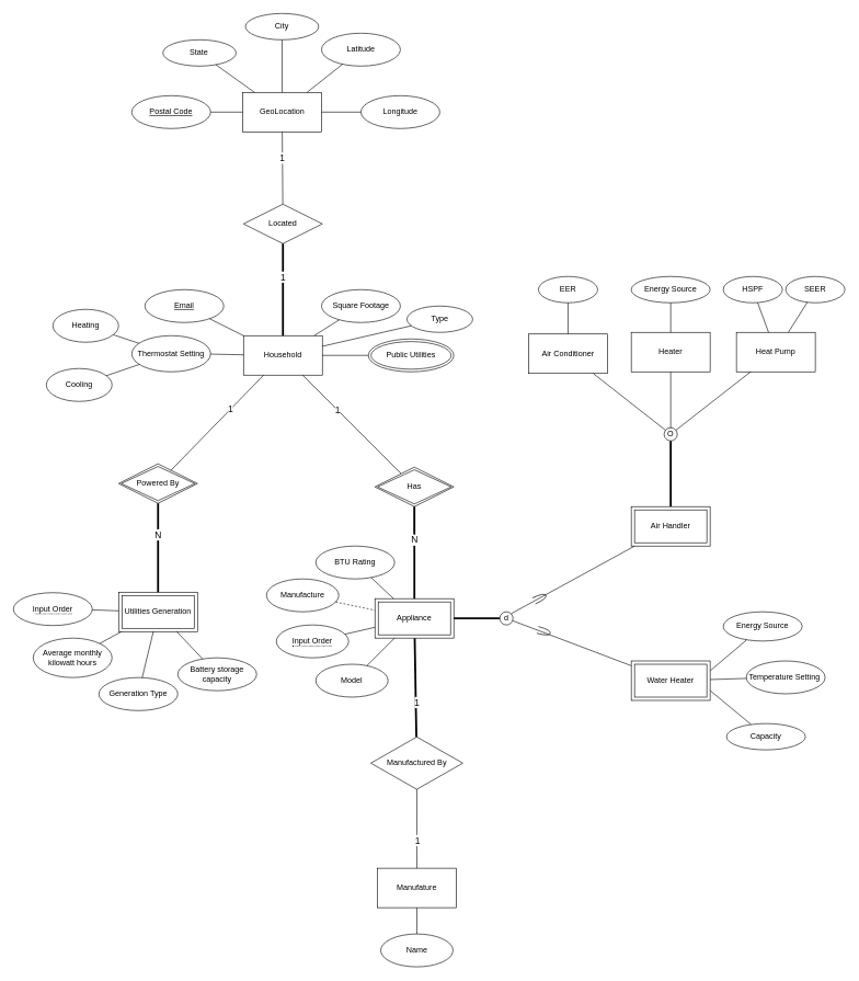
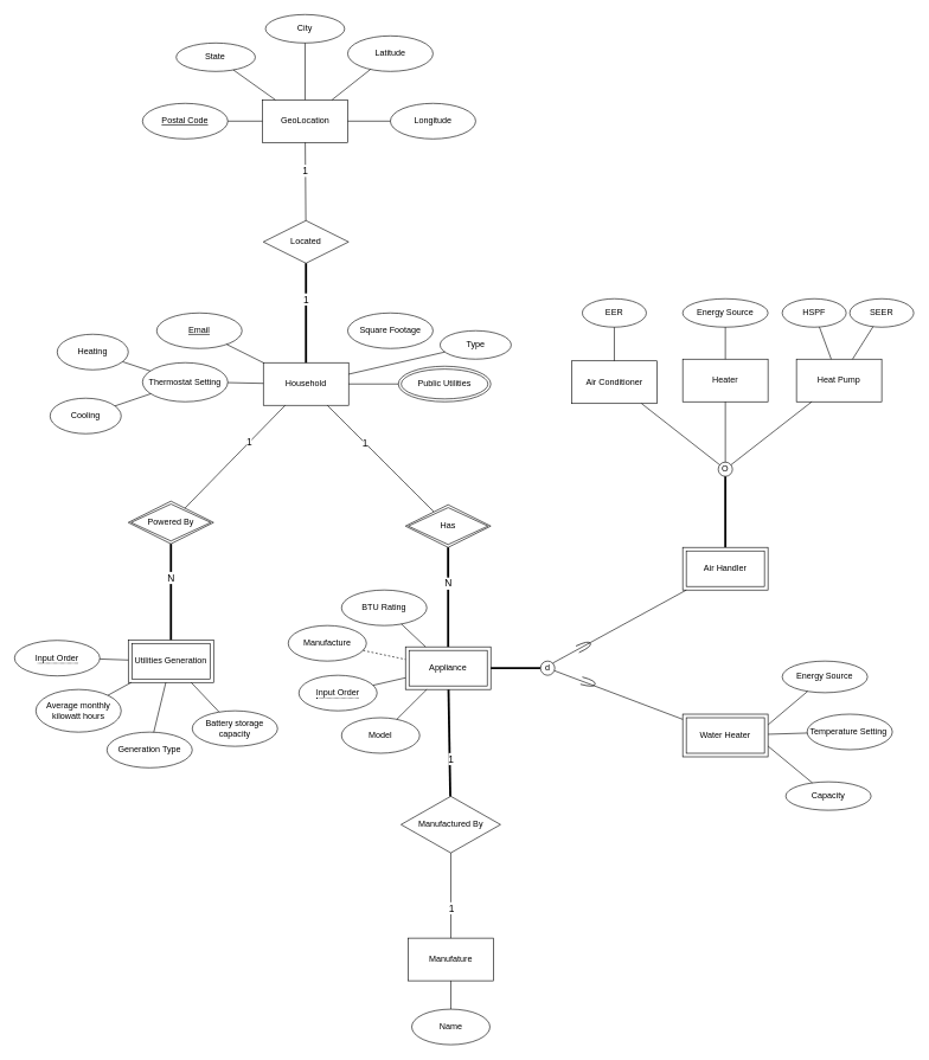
  <mxCell id="0" />
  <mxCell id="1" parent="0" />
  <mxCell id="2" value="Household" style="rounded=0;whiteSpace=wrap;html=1;" parent="1" vertex="1"><mxGeometry x="370" y="510" width="120" height="60" as="geometry" /></mxCell>
  <mxCell id="3" value="&lt;u&gt;Email&lt;/u&gt;" style="ellipse;whiteSpace=wrap;html=1;" parent="1" vertex="1"><mxGeometry x="220" y="440" width="120" height="50" as="geometry" /></mxCell>
  <mxCell id="4" value="Square Footage" style="ellipse;whiteSpace=wrap;html=1;" parent="1" vertex="1"><mxGeometry x="488.71" y="440" width="120" height="50" as="geometry" /></mxCell>
  <mxCell id="5" value="Type" style="ellipse;whiteSpace=wrap;html=1;" parent="1" vertex="1"><mxGeometry x="618.71" y="465" width="100" height="40" as="geometry" /></mxCell>
  <mxCell id="6" value="Public Utilities" style="ellipse;shape=doubleEllipse;whiteSpace=wrap;html=1;" parent="1" vertex="1"><mxGeometry x="560" y="515" width="130" height="50" as="geometry" /></mxCell>
  <mxCell id="7" value="Thermostat Setting" style="ellipse;whiteSpace=wrap;html=1;" parent="1" vertex="1"><mxGeometry x="200" y="510" width="120" height="55" as="geometry" /></mxCell>
  <mxCell id="8" value="Heating" style="ellipse;whiteSpace=wrap;html=1;" parent="1" vertex="1"><mxGeometry x="80" y="470" width="100" height="50" as="geometry" /></mxCell>
  <mxCell id="9" value="Cooling" style="ellipse;whiteSpace=wrap;html=1;" parent="1" vertex="1"><mxGeometry x="70" y="560" width="100" height="50" as="geometry" /></mxCell>
  <mxCell id="10" value="" style="endArrow=none;html=1;rounded=0;" parent="1" source="8" target="7" edge="1"><mxGeometry width="50" height="50" relative="1" as="geometry"><mxPoint x="570" y="680" as="sourcePoint" /><mxPoint x="620" y="630" as="targetPoint" /></mxGeometry></mxCell>
  <mxCell id="11" value="" style="endArrow=none;html=1;rounded=0;" parent="1" source="9" target="7" edge="1"><mxGeometry width="50" height="50" relative="1" as="geometry"><mxPoint x="97" y="495" as="sourcePoint" /><mxPoint x="153" y="525" as="targetPoint" /></mxGeometry></mxCell>
  <mxCell id="12" value="" style="endArrow=none;html=1;rounded=0;" parent="1" source="7" target="2" edge="1"><mxGeometry width="50" height="50" relative="1" as="geometry"><mxPoint x="107" y="505" as="sourcePoint" /><mxPoint x="163" y="535" as="targetPoint" /></mxGeometry></mxCell>
  <mxCell id="13" value="" style="endArrow=none;html=1;rounded=0;" parent="1" source="3" target="2" edge="1"><mxGeometry width="50" height="50" relative="1" as="geometry"><mxPoint x="127" y="525" as="sourcePoint" /><mxPoint x="183" y="555" as="targetPoint" /></mxGeometry></mxCell>
- <mxCell id="14" value="" style="endArrow=none;html=1;rounded=0;" parent="1" source="4" target="2" edge="1"><mxGeometry width="50" height="50" relative="1" as="geometry"><mxPoint x="137" y="535" as="sourcePoint" /><mxPoint x="193" y="565" as="targetPoint" /></mxGeometry></mxCell>
  <mxCell id="15" value="" style="endArrow=none;html=1;rounded=0;" parent="1" source="5" target="2" edge="1"><mxGeometry width="50" height="50" relative="1" as="geometry"><mxPoint x="147" y="545" as="sourcePoint" /><mxPoint x="203" y="575" as="targetPoint" /></mxGeometry></mxCell>
  <mxCell id="16" value="" style="endArrow=none;html=1;rounded=0;" parent="1" source="2" target="6" edge="1"><mxGeometry width="50" height="50" relative="1" as="geometry"><mxPoint x="157" y="555" as="sourcePoint" /><mxPoint x="213" y="585" as="targetPoint" /></mxGeometry></mxCell>
  <mxCell id="17" value="" style="endArrow=none;html=1;rounded=0;startArrow=none;" parent="1" source="20" edge="1"><mxGeometry width="50" height="50" relative="1" as="geometry"><mxPoint x="629.5" y="685" as="sourcePoint" /><mxPoint x="630" y="810" as="targetPoint" /></mxGeometry></mxCell>
  <mxCell id="18" value="" style="endArrow=none;html=1;rounded=0;" parent="1" source="2" target="20" edge="1"><mxGeometry width="50" height="50" relative="1" as="geometry"><mxPoint x="430" y="570" as="sourcePoint" /><mxPoint x="430" y="690" as="targetPoint" /></mxGeometry></mxCell>
  <mxCell id="19" value="1" style="edgeLabel;html=1;align=center;verticalAlign=middle;resizable=0;points=[];fontSize=14;" parent="18" vertex="1" connectable="0"><mxGeometry x="-0.292" y="-1" relative="1" as="geometry"><mxPoint as="offset" /></mxGeometry></mxCell>
  <mxCell id="20" value="Has" style="shape=rhombus;double=1;perimeter=rhombusPerimeter;whiteSpace=wrap;html=1;align=center;" parent="1" vertex="1"><mxGeometry x="570" y="710" width="120" height="60" as="geometry" /></mxCell>
  <mxCell id="21" value="Appliance" style="shape=ext;margin=3;double=1;whiteSpace=wrap;html=1;align=center;" parent="1" vertex="1"><mxGeometry x="570" y="910" width="120" height="60" as="geometry" /></mxCell>
  <mxCell id="22" value="&lt;span style=&quot;border-bottom: 1px dotted&quot;&gt;Input Order&lt;/span&gt;" style="ellipse;whiteSpace=wrap;html=1;align=center;" parent="1" vertex="1"><mxGeometry x="420" y="950" width="110" height="50" as="geometry" /></mxCell>
  <mxCell id="23" value="" style="endArrow=none;html=1;rounded=0;" parent="1" source="22" target="21" edge="1"><mxGeometry width="50" height="50" relative="1" as="geometry"><mxPoint x="490" y="939.47" as="sourcePoint" /><mxPoint x="540" y="939.47" as="targetPoint" /></mxGeometry></mxCell>
  <mxCell id="24" value="" style="endArrow=none;html=1;rounded=0;strokeWidth=3;" parent="1" source="20" target="21" edge="1"><mxGeometry width="50" height="50" relative="1" as="geometry"><mxPoint x="640" y="700" as="sourcePoint" /><mxPoint x="640" y="780" as="targetPoint" /></mxGeometry></mxCell>
  <mxCell id="25" value="N" style="edgeLabel;html=1;align=center;verticalAlign=middle;resizable=0;points=[];fontSize=14;" parent="24" vertex="1" connectable="0"><mxGeometry x="-0.292" y="-1" relative="1" as="geometry"><mxPoint as="offset" /></mxGeometry></mxCell>
  <mxCell id="26" value="Manufacture" style="ellipse;whiteSpace=wrap;html=1;" parent="1" vertex="1"><mxGeometry x="405" y="880" width="110" height="50" as="geometry" /></mxCell>
  <mxCell id="27" value="" style="endArrow=none;html=1;rounded=0;dashed=1;" parent="1" source="26" target="21" edge="1"><mxGeometry width="50" height="50" relative="1" as="geometry"><mxPoint x="512" y="910" as="sourcePoint" /><mxPoint x="580" y="950" as="targetPoint" /></mxGeometry></mxCell>
  <mxCell id="28" value="BTU Rating" style="ellipse;whiteSpace=wrap;html=1;" parent="1" vertex="1"><mxGeometry x="480" y="830" width="120" height="50" as="geometry" /></mxCell>
  <mxCell id="29" value="" style="endArrow=none;html=1;rounded=0;" parent="1" source="21" target="28" edge="1"><mxGeometry width="50" height="50" relative="1" as="geometry"><mxPoint x="514" y="1001" as="sourcePoint" /><mxPoint x="580" y="965" as="targetPoint" /></mxGeometry></mxCell>
  <mxCell id="30" value="" style="endArrow=none;html=1;rounded=0;exitX=1;exitY=0.5;exitDx=0;exitDy=0;strokeWidth=3;entryX=0;entryY=0.5;entryDx=0;entryDy=0;" parent="1" source="21" target="31" edge="1"><mxGeometry width="50" height="50" relative="1" as="geometry"><mxPoint x="377" y="713" as="sourcePoint" /><mxPoint x="750" y="940" as="targetPoint" /></mxGeometry></mxCell>
  <mxCell id="31" value="d" style="ellipse;whiteSpace=wrap;html=1;" parent="1" vertex="1"><mxGeometry x="760" y="930" width="20" height="20" as="geometry" /></mxCell>
  <mxCell id="32" value="Capacity" style="ellipse;whiteSpace=wrap;html=1;" parent="1" vertex="1"><mxGeometry x="1105" y="1100" width="120" height="40" as="geometry" /></mxCell>
  <mxCell id="33" value="Temperature Setting&amp;nbsp;" style="ellipse;whiteSpace=wrap;html=1;" parent="1" vertex="1"><mxGeometry x="1135" y="1004.75" width="120" height="50" as="geometry" /></mxCell>
  <mxCell id="34" value="Energy Source" style="ellipse;whiteSpace=wrap;html=1;" parent="1" vertex="1"><mxGeometry x="1100" y="930" width="120" height="44.49" as="geometry" /></mxCell>
  <mxCell id="35" value="" style="endArrow=none;html=1;rounded=0;entryX=1;entryY=0.75;entryDx=0;entryDy=0;" parent="1" source="32" target="98" edge="1"><mxGeometry width="50" height="50" relative="1" as="geometry"><mxPoint x="1047.6" y="1076.54" as="sourcePoint" /><mxPoint x="1054.925" y="1115.04" as="targetPoint" /></mxGeometry></mxCell>
  <mxCell id="36" value="" style="endArrow=none;html=1;rounded=0;" parent="1" source="33" target="98" edge="1"><mxGeometry width="50" height="50" relative="1" as="geometry"><mxPoint x="1168.6" y="1073.04" as="sourcePoint" /><mxPoint x="1097.6" y="1115.04" as="targetPoint" /></mxGeometry></mxCell>
  <mxCell id="37" value="" style="endArrow=none;html=1;rounded=0;entryX=1;entryY=0.25;entryDx=0;entryDy=0;" parent="1" source="34" target="98" edge="1"><mxGeometry width="50" height="50" relative="1" as="geometry"><mxPoint x="1244.6" y="1116.04" as="sourcePoint" /><mxPoint x="1143.899" y="1115.04" as="targetPoint" /></mxGeometry></mxCell>
  <mxCell id="38" value="" style="group;rotation=5;" parent="1" vertex="1" connectable="0"><mxGeometry x="809.997" y="900.161" width="22.406" height="18.807" as="geometry" /></mxCell>
  <mxCell id="39" value="" style="shape=requiredInterface;html=1;verticalLabelPosition=bottom;sketch=0;labelBackgroundColor=#FFFFFF;fontSize=14;rotation=-25;" parent="38" vertex="1"><mxGeometry x="1" y="4" width="20" height="10.17" as="geometry" /></mxCell>
  <mxCell id="40" value="" style="group;rotation=-15;" parent="1" vertex="1" connectable="0"><mxGeometry x="816.135" y="950.903" width="22.571" height="19.093" as="geometry" /></mxCell>
  <mxCell id="41" value="" style="shape=requiredInterface;html=1;verticalLabelPosition=bottom;sketch=0;labelBackgroundColor=#FFFFFF;fontSize=14;rotation=15;" parent="40" vertex="1"><mxGeometry x="1" y="4" width="20" height="10.5" as="geometry" /></mxCell>
  <mxCell id="42" value="" style="endArrow=none;html=1;rounded=0;strokeWidth=3;" parent="1" source="99" target="43" edge="1"><mxGeometry width="50" height="50" relative="1" as="geometry"><mxPoint x="1075.556" y="770" as="sourcePoint" /><mxPoint x="1200" y="665.07" as="targetPoint" /></mxGeometry></mxCell>
  <mxCell id="43" value="O" style="ellipse;whiteSpace=wrap;html=1;" parent="1" vertex="1"><mxGeometry x="1010" y="650" width="20" height="20" as="geometry" /></mxCell>
  <mxCell id="44" value="Air Conditioner" style="rounded=0;whiteSpace=wrap;html=1;" parent="1" vertex="1"><mxGeometry x="803.8" y="507.5" width="120" height="60" as="geometry" /></mxCell>
  <mxCell id="45" value="Heater" style="rounded=0;whiteSpace=wrap;html=1;" parent="1" vertex="1"><mxGeometry x="960" y="505" width="120" height="60" as="geometry" /></mxCell>
  <mxCell id="46" value="Heat Pump" style="rounded=0;whiteSpace=wrap;html=1;" parent="1" vertex="1"><mxGeometry x="1120" y="505" width="120" height="60" as="geometry" /></mxCell>
  <mxCell id="47" value="" style="endArrow=none;html=1;rounded=0;" parent="1" source="43" target="44" edge="1"><mxGeometry width="50" height="50" relative="1" as="geometry"><mxPoint x="1230" y="816" as="sourcePoint" /><mxPoint x="1150" y="810" as="targetPoint" /></mxGeometry></mxCell>
  <mxCell id="48" value="" style="endArrow=none;html=1;rounded=0;" parent="1" source="43" target="45" edge="1"><mxGeometry width="50" height="50" relative="1" as="geometry"><mxPoint x="1440" y="1023" as="sourcePoint" /><mxPoint x="1290" y="1070" as="targetPoint" /></mxGeometry></mxCell>
  <mxCell id="49" value="" style="endArrow=none;html=1;rounded=0;" parent="1" source="43" target="46" edge="1"><mxGeometry width="50" height="50" relative="1" as="geometry"><mxPoint x="1450" y="1033" as="sourcePoint" /><mxPoint x="1300" y="1080" as="targetPoint" /></mxGeometry></mxCell>
  <mxCell id="50" value="EER" style="ellipse;whiteSpace=wrap;html=1;" parent="1" vertex="1"><mxGeometry x="818.8" y="420" width="90" height="40" as="geometry" /></mxCell>
  <mxCell id="51" value="" style="endArrow=none;html=1;rounded=0;" parent="1" source="44" target="50" edge="1"><mxGeometry width="50" height="50" relative="1" as="geometry"><mxPoint x="1180" y="705.75" as="sourcePoint" /><mxPoint x="1100" y="699.75" as="targetPoint" /></mxGeometry></mxCell>
  <mxCell id="52" value="Energy Source" style="ellipse;whiteSpace=wrap;html=1;" parent="1" vertex="1"><mxGeometry x="960" y="420" width="120" height="40" as="geometry" /></mxCell>
  <mxCell id="53" value="" style="endArrow=none;html=1;rounded=0;" parent="1" source="45" target="52" edge="1"><mxGeometry width="50" height="50" relative="1" as="geometry"><mxPoint x="1290" y="1130" as="sourcePoint" /><mxPoint x="1290" y="1170" as="targetPoint" /></mxGeometry></mxCell>
  <mxCell id="54" value="SEER" style="ellipse;whiteSpace=wrap;html=1;" parent="1" vertex="1"><mxGeometry x="1195" y="420" width="90" height="40" as="geometry" /></mxCell>
  <mxCell id="55" value="HSPF" style="ellipse;whiteSpace=wrap;html=1;" parent="1" vertex="1"><mxGeometry x="1100" y="420" width="90" height="40" as="geometry" /></mxCell>
  <mxCell id="56" value="" style="endArrow=none;html=1;rounded=0;" parent="1" source="46" target="54" edge="1"><mxGeometry width="50" height="50" relative="1" as="geometry"><mxPoint x="1450" y="1130" as="sourcePoint" /><mxPoint x="1450" y="1170" as="targetPoint" /></mxGeometry></mxCell>
  <mxCell id="57" value="" style="endArrow=none;html=1;rounded=0;" parent="1" source="46" target="55" edge="1"><mxGeometry width="50" height="50" relative="1" as="geometry"><mxPoint x="1610" y="1130" as="sourcePoint" /><mxPoint x="1610" y="1170" as="targetPoint" /></mxGeometry></mxCell>
  <mxCell id="58" value="Powered By" style="shape=rhombus;double=1;perimeter=rhombusPerimeter;whiteSpace=wrap;html=1;align=center;" parent="1" vertex="1"><mxGeometry x="180" y="704.96" width="120" height="60" as="geometry" /></mxCell>
  <mxCell id="59" value="" style="endArrow=none;html=1;rounded=0;" parent="1" source="2" target="58" edge="1"><mxGeometry width="50" height="50" relative="1" as="geometry"><mxPoint x="470" y="580" as="sourcePoint" /><mxPoint x="620" y="730" as="targetPoint" /></mxGeometry></mxCell>
  <mxCell id="60" value="1" style="edgeLabel;html=1;align=center;verticalAlign=middle;resizable=0;points=[];fontSize=14;" parent="59" vertex="1" connectable="0"><mxGeometry x="-0.292" y="-1" relative="1" as="geometry"><mxPoint as="offset" /></mxGeometry></mxCell>
  <mxCell id="61" value="Utilities Generation" style="shape=ext;margin=3;double=1;whiteSpace=wrap;html=1;align=center;" parent="1" vertex="1"><mxGeometry x="180" y="900.16" width="120" height="60" as="geometry" /></mxCell>
  <mxCell id="62" value="" style="endArrow=none;html=1;rounded=0;strokeWidth=3;" parent="1" source="58" target="61" edge="1"><mxGeometry width="50" height="50" relative="1" as="geometry"><mxPoint x="620" y="784.96" as="sourcePoint" /><mxPoint x="620" y="924.96" as="targetPoint" /></mxGeometry></mxCell>
  <mxCell id="63" value="N" style="edgeLabel;html=1;align=center;verticalAlign=middle;resizable=0;points=[];fontSize=14;" parent="62" vertex="1" connectable="0"><mxGeometry x="-0.292" y="-1" relative="1" as="geometry"><mxPoint as="offset" /></mxGeometry></mxCell>
  <mxCell id="64" value="&lt;span style=&quot;border-bottom: 1px dotted&quot;&gt;Input Order&lt;/span&gt;" style="ellipse;whiteSpace=wrap;html=1;align=center;" parent="1" vertex="1"><mxGeometry x="20" y="900.9" width="120" height="50" as="geometry" /></mxCell>
  <mxCell id="65" value="Average monthly&lt;br/&gt;kilowatt hours&lt;br/&gt;" style="ellipse;whiteSpace=wrap;html=1;" parent="1" vertex="1"><mxGeometry x="50" y="970" width="120" height="60" as="geometry" /></mxCell>
  <mxCell id="66" value="Battery storage&lt;br/&gt;capacity" style="ellipse;whiteSpace=wrap;html=1;" parent="1" vertex="1"><mxGeometry x="270" y="1000" width="120" height="50" as="geometry" /></mxCell>
  <mxCell id="67" value="" style="endArrow=none;html=1;rounded=0;" parent="1" source="64" target="61" edge="1"><mxGeometry width="50" height="50" relative="1" as="geometry"><mxPoint x="29" y="907.96" as="sourcePoint" /><mxPoint x="140" y="894.96" as="targetPoint" /></mxGeometry></mxCell>
  <mxCell id="68" value="" style="endArrow=none;html=1;rounded=0;" parent="1" source="65" target="61" edge="1"><mxGeometry width="50" height="50" relative="1" as="geometry"><mxPoint x="79" y="954.96" as="sourcePoint" /><mxPoint x="190" y="944.96" as="targetPoint" /></mxGeometry></mxCell>
  <mxCell id="69" value="" style="endArrow=none;html=1;rounded=0;" parent="1" source="66" target="61" edge="1"><mxGeometry width="50" height="50" relative="1" as="geometry"><mxPoint x="89" y="964.96" as="sourcePoint" /><mxPoint x="200" y="954.96" as="targetPoint" /></mxGeometry></mxCell>
  <mxCell id="70" value="Generation Type" style="ellipse;whiteSpace=wrap;html=1;" vertex="1" parent="1"><mxGeometry x="150" y="1030" width="120" height="50.25" as="geometry" /></mxCell>
  <mxCell id="71" value="" style="endArrow=none;html=1;rounded=0;" edge="1" parent="1" source="70" target="61"><mxGeometry width="50" height="50" relative="1" as="geometry"><mxPoint x="172" y="1075.96" as="sourcePoint" /><mxPoint x="233" y="969.96" as="targetPoint" /></mxGeometry></mxCell>
  <mxCell id="72" value="GeoLocation" style="rounded=0;whiteSpace=wrap;html=1;" vertex="1" parent="1"><mxGeometry x="368.71" y="140" width="120" height="60" as="geometry" /></mxCell>
  <mxCell id="73" value="Located" style="shape=rhombus;perimeter=rhombusPerimeter;whiteSpace=wrap;html=1;align=center;" vertex="1" parent="1"><mxGeometry x="370" y="310" width="120" height="60" as="geometry" /></mxCell>
  <mxCell id="74" value="" style="endArrow=none;html=1;rounded=0;strokeWidth=3;" edge="1" parent="1" source="73" target="2"><mxGeometry width="50" height="50" relative="1" as="geometry"><mxPoint x="428.12" y="400" as="sourcePoint" /><mxPoint x="440" y="530" as="targetPoint" /></mxGeometry></mxCell>
  <mxCell id="75" value="1" style="edgeLabel;html=1;align=center;verticalAlign=middle;resizable=0;points=[];fontSize=14;" vertex="1" connectable="0" parent="74"><mxGeometry x="-0.292" y="-1" relative="1" as="geometry"><mxPoint as="offset" /></mxGeometry></mxCell>
  <mxCell id="76" value="" style="endArrow=none;html=1;rounded=0;" edge="1" parent="1" source="72" target="73"><mxGeometry width="50" height="50" relative="1" as="geometry"><mxPoint x="411" y="580" as="sourcePoint" /><mxPoint x="270" y="725" as="targetPoint" /></mxGeometry></mxCell>
  <mxCell id="77" value="1" style="edgeLabel;html=1;align=center;verticalAlign=middle;resizable=0;points=[];fontSize=14;" vertex="1" connectable="0" parent="76"><mxGeometry x="-0.292" y="-1" relative="1" as="geometry"><mxPoint as="offset" /></mxGeometry></mxCell>
  <mxCell id="78" value="&lt;u&gt;Postal Code&lt;/u&gt;" style="ellipse;whiteSpace=wrap;html=1;" vertex="1" parent="1"><mxGeometry x="200" y="145" width="120" height="50" as="geometry" /></mxCell>
  <mxCell id="79" value="" style="endArrow=none;html=1;rounded=0;" edge="1" parent="1" source="78" target="72"><mxGeometry width="50" height="50" relative="1" as="geometry"><mxPoint x="329" y="494" as="sourcePoint" /><mxPoint x="360" y="310" as="targetPoint" /></mxGeometry></mxCell>
  <mxCell id="80" value="State" style="ellipse;whiteSpace=wrap;html=1;" vertex="1" parent="1"><mxGeometry x="247.42" y="60" width="111.29" height="40" as="geometry" /></mxCell>
  <mxCell id="81" value="City" style="ellipse;whiteSpace=wrap;html=1;" vertex="1" parent="1"><mxGeometry x="373.06" y="20" width="111.29" height="40" as="geometry" /></mxCell>
  <mxCell id="82" value="Latitude" style="ellipse;whiteSpace=wrap;html=1;" vertex="1" parent="1"><mxGeometry x="488.71" y="50" width="120" height="50" as="geometry" /></mxCell>
  <mxCell id="83" value="Longitude" style="ellipse;whiteSpace=wrap;html=1;" vertex="1" parent="1"><mxGeometry x="548.71" y="145" width="120" height="50" as="geometry" /></mxCell>
  <mxCell id="84" value="" style="endArrow=none;html=1;rounded=0;" edge="1" parent="1" source="80" target="72"><mxGeometry width="50" height="50" relative="1" as="geometry"><mxPoint x="330" y="180" as="sourcePoint" /><mxPoint x="379" y="180" as="targetPoint" /></mxGeometry></mxCell>
  <mxCell id="85" value="" style="endArrow=none;html=1;rounded=0;" edge="1" parent="1" source="81" target="72"><mxGeometry width="50" height="50" relative="1" as="geometry"><mxPoint x="340" y="190" as="sourcePoint" /><mxPoint x="389" y="190" as="targetPoint" /></mxGeometry></mxCell>
  <mxCell id="86" value="" style="endArrow=none;html=1;rounded=0;" edge="1" parent="1" source="82" target="72"><mxGeometry width="50" height="50" relative="1" as="geometry"><mxPoint x="350" y="200" as="sourcePoint" /><mxPoint x="399" y="200" as="targetPoint" /></mxGeometry></mxCell>
  <mxCell id="87" value="" style="endArrow=none;html=1;rounded=0;" edge="1" parent="1" source="72" target="83"><mxGeometry width="50" height="50" relative="1" as="geometry"><mxPoint x="360" y="210" as="sourcePoint" /><mxPoint x="409" y="210" as="targetPoint" /></mxGeometry></mxCell>
  <mxCell id="88" value="Manufature" style="rounded=0;whiteSpace=wrap;html=1;" vertex="1" parent="1"><mxGeometry x="573.8" y="1320" width="120" height="60" as="geometry" /></mxCell>
  <mxCell id="89" value="Manufactured By" style="shape=rhombus;perimeter=rhombusPerimeter;whiteSpace=wrap;html=1;align=center;" vertex="1" parent="1"><mxGeometry x="563.71" y="1120.34" width="140" height="79.66" as="geometry" /></mxCell>
  <mxCell id="90" value="" style="endArrow=none;html=1;rounded=0;strokeWidth=3;" edge="1" parent="1" source="89" target="21"><mxGeometry width="50" height="50" relative="1" as="geometry"><mxPoint x="829.41" y="500" as="sourcePoint" /><mxPoint x="831.29" y="610" as="targetPoint" /></mxGeometry></mxCell>
  <mxCell id="91" value="1" style="edgeLabel;html=1;align=center;verticalAlign=middle;resizable=0;points=[];fontSize=14;" vertex="1" connectable="0" parent="90"><mxGeometry x="-0.292" y="-1" relative="1" as="geometry"><mxPoint as="offset" /></mxGeometry></mxCell>
  <mxCell id="92" value="" style="endArrow=none;html=1;rounded=0;" edge="1" parent="1" source="88" target="89"><mxGeometry width="50" height="50" relative="1" as="geometry"><mxPoint x="812.29" y="680" as="sourcePoint" /><mxPoint x="671.29" y="825" as="targetPoint" /></mxGeometry></mxCell>
  <mxCell id="93" value="1" style="edgeLabel;html=1;align=center;verticalAlign=middle;resizable=0;points=[];fontSize=14;" vertex="1" connectable="0" parent="92"><mxGeometry x="-0.292" y="-1" relative="1" as="geometry"><mxPoint as="offset" /></mxGeometry></mxCell>
  <mxCell id="94" value="Name" style="ellipse;whiteSpace=wrap;html=1;" vertex="1" parent="1"><mxGeometry x="578.8" y="1420" width="110" height="50" as="geometry" /></mxCell>
  <mxCell id="95" value="" style="endArrow=none;html=1;rounded=0;" edge="1" parent="1" source="94" target="88"><mxGeometry width="50" height="50" relative="1" as="geometry"><mxPoint x="633.71" y="1450" as="sourcePoint" /><mxPoint x="643.71" y="1380" as="targetPoint" /></mxGeometry></mxCell>
  <mxCell id="96" value="Model" style="ellipse;whiteSpace=wrap;html=1;" vertex="1" parent="1"><mxGeometry x="480" y="1009.75" width="110" height="50" as="geometry" /></mxCell>
  <mxCell id="97" value="" style="endArrow=none;html=1;rounded=0;" edge="1" parent="1" source="96" target="21"><mxGeometry width="50" height="50" relative="1" as="geometry"><mxPoint x="643.71" y="1460" as="sourcePoint" /><mxPoint x="644" y="1370" as="targetPoint" /></mxGeometry></mxCell>
  <mxCell id="98" value="Water Heater" style="shape=ext;margin=3;double=1;whiteSpace=wrap;html=1;align=center;" vertex="1" parent="1"><mxGeometry x="960" y="1004.75" width="120" height="60" as="geometry" /></mxCell>
  <mxCell id="99" value="Air Handler" style="shape=ext;margin=3;double=1;whiteSpace=wrap;html=1;align=center;" vertex="1" parent="1"><mxGeometry x="960" y="770" width="120" height="60" as="geometry" /></mxCell>
  <mxCell id="100" value="" style="endArrow=none;html=1;rounded=0;entryX=1;entryY=0;entryDx=0;entryDy=0;" edge="1" parent="1" source="99" target="31"><mxGeometry width="50" height="50" relative="1" as="geometry"><mxPoint x="1022" y="664" as="sourcePoint" /><mxPoint x="912" y="578" as="targetPoint" /></mxGeometry></mxCell>
  <mxCell id="101" value="" style="endArrow=none;html=1;rounded=0;" parent="1" source="98" target="31" edge="1"><mxGeometry width="50" height="50" relative="1" as="geometry"><mxPoint x="910" y="1030" as="sourcePoint" /><mxPoint x="786" y="943" as="targetPoint" /></mxGeometry></mxCell>
